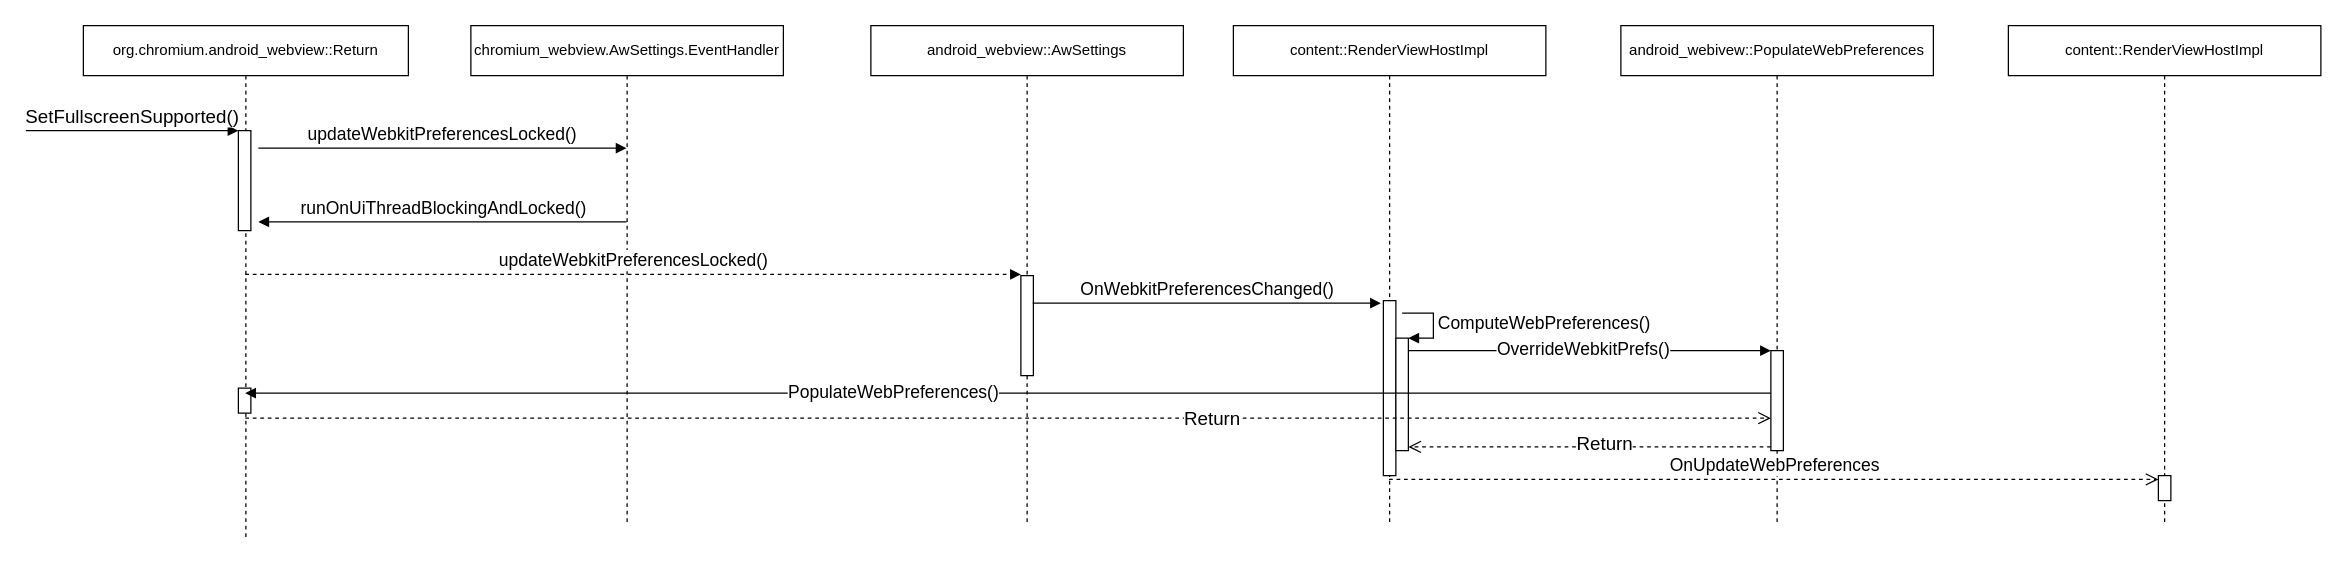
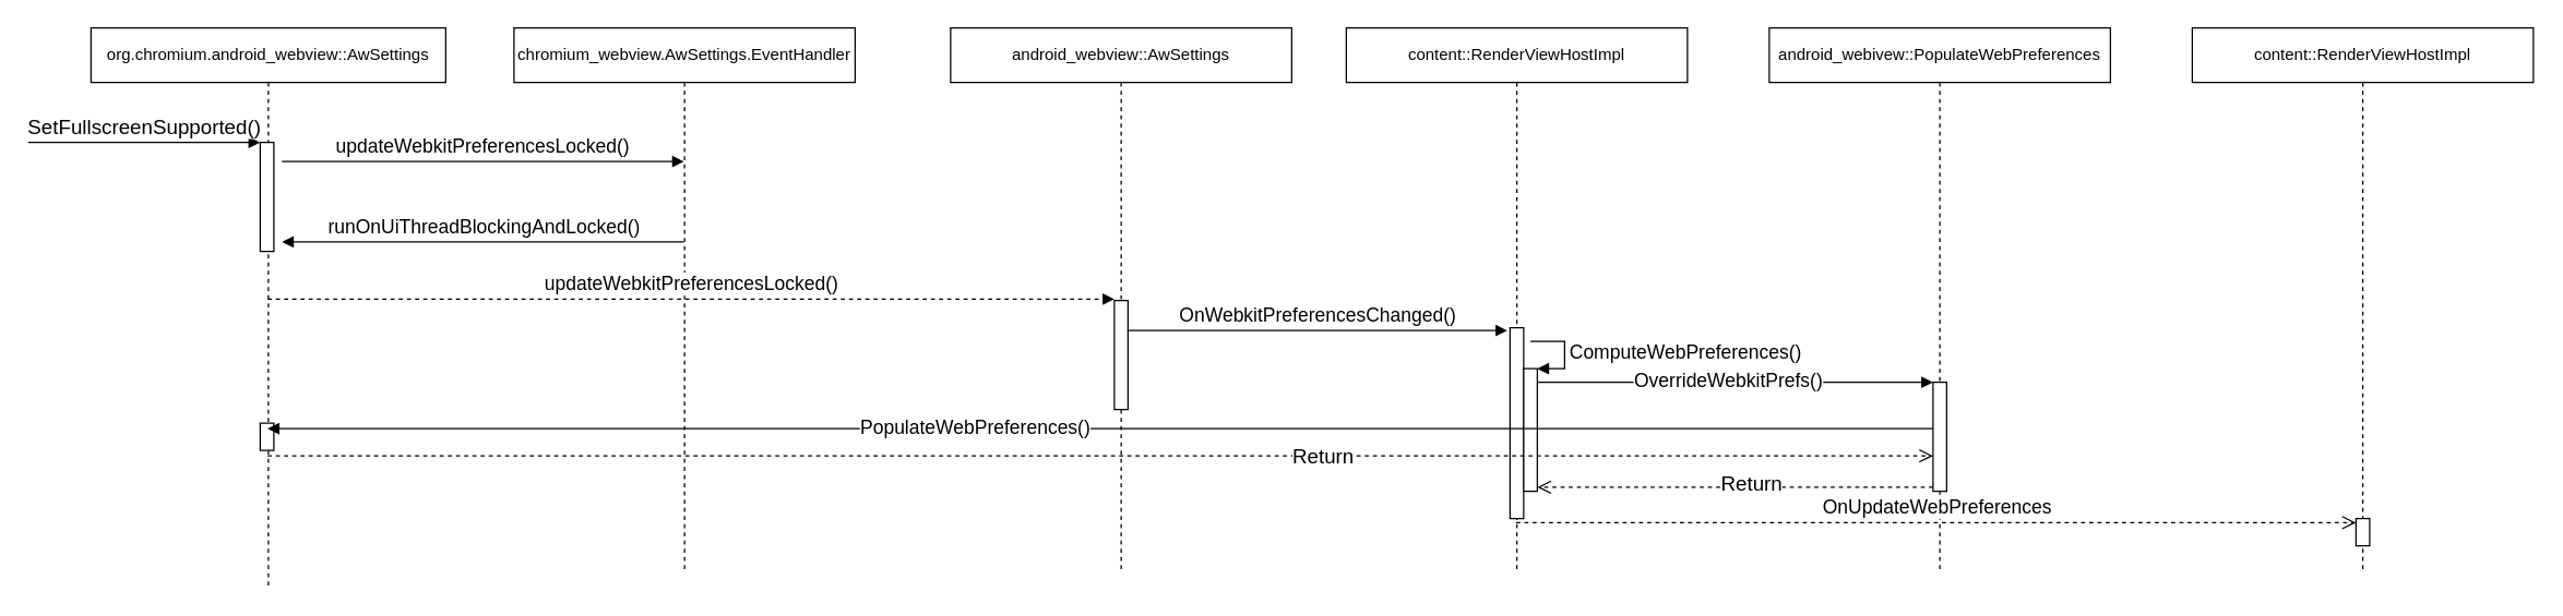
  <mxCell id="0" />
  <mxCell id="1" parent="0" />
- <mxCell id="2" value="org.chromium.android_webview::Return" style="shape=umlLifeline;perimeter=lifelinePerimeter;whiteSpace=wrap;html=1;container=1;collapsible=0;recursiveResize=0;outlineConnect=0;" vertex="1" parent="1"><mxGeometry x="66" y="20" width="260" height="410" as="geometry" /></mxCell>
+ <mxCell id="2" value="org.chromium.android_webview::AwSettings" style="shape=umlLifeline;perimeter=lifelinePerimeter;whiteSpace=wrap;html=1;container=1;collapsible=0;recursiveResize=0;outlineConnect=0;" vertex="1" parent="1"><mxGeometry x="66" y="20" width="260" height="410" as="geometry" /></mxCell>
  <mxCell id="3" value="" style="html=1;points=[];perimeter=orthogonalPerimeter;" vertex="1" parent="2"><mxGeometry x="124" y="84" width="10" height="80" as="geometry" /></mxCell>
  <mxCell id="4" value="" style="html=1;points=[];perimeter=orthogonalPerimeter;" vertex="1" parent="2"><mxGeometry x="124" y="290" width="10" height="20" as="geometry" /></mxCell>
  <mxCell id="5" value="chromium_webview.AwSettings.EventHandler" style="shape=umlLifeline;perimeter=lifelinePerimeter;whiteSpace=wrap;html=1;container=1;collapsible=0;recursiveResize=0;outlineConnect=0;" vertex="1" parent="1"><mxGeometry x="376" y="20" width="250" height="400" as="geometry" /></mxCell>
  <mxCell id="6" value="android_webview::AwSettings" style="shape=umlLifeline;perimeter=lifelinePerimeter;whiteSpace=wrap;html=1;container=1;collapsible=0;recursiveResize=0;outlineConnect=0;" vertex="1" parent="1"><mxGeometry x="696" y="20" width="250" height="400" as="geometry" /></mxCell>
  <mxCell id="7" value="" style="html=1;points=[];perimeter=orthogonalPerimeter;" vertex="1" parent="6"><mxGeometry x="120" y="200" width="10" height="80" as="geometry" /></mxCell>
  <mxCell id="8" value="SetFullscreenSupported()" style="html=1;verticalAlign=bottom;endArrow=block;fontSize=15;" edge="1" parent="1"><mxGeometry width="80" relative="1" as="geometry"><mxPoint x="20" y="104" as="sourcePoint" /><mxPoint x="190" y="104" as="targetPoint" /></mxGeometry></mxCell>
  <mxCell id="9" value="updateWebkitPreferencesLocked()" style="html=1;verticalAlign=bottom;endArrow=block;fontSize=14;" edge="1" parent="1"><mxGeometry width="80" relative="1" as="geometry"><mxPoint x="206" y="118" as="sourcePoint" /><mxPoint x="500.5" y="118" as="targetPoint" /></mxGeometry></mxCell>
  <mxCell id="10" value="&lt;font style=&quot;font-size: 14px&quot;&gt;updateWebkitPreferencesLocked()&lt;/font&gt;" style="html=1;verticalAlign=bottom;endArrow=block;dashed=1;" edge="1" parent="1" source="2"><mxGeometry width="80" relative="1" as="geometry"><mxPoint x="236.5" y="219" as="sourcePoint" /><mxPoint x="816" y="219" as="targetPoint" /></mxGeometry></mxCell>
  <mxCell id="11" value="runOnUiThreadBlockingAndLocked()" style="html=1;verticalAlign=bottom;endArrow=block;fontSize=14;" edge="1" parent="1"><mxGeometry width="80" relative="1" as="geometry"><mxPoint x="500.5" y="177" as="sourcePoint" /><mxPoint x="206" y="177" as="targetPoint" /></mxGeometry></mxCell>
  <mxCell id="12" value="content::RenderViewHostImpl" style="shape=umlLifeline;perimeter=lifelinePerimeter;whiteSpace=wrap;html=1;container=1;collapsible=0;recursiveResize=0;outlineConnect=0;" vertex="1" parent="1"><mxGeometry x="986" y="20" width="250" height="400" as="geometry" /></mxCell>
  <mxCell id="13" value="" style="html=1;points=[];perimeter=orthogonalPerimeter;" vertex="1" parent="12"><mxGeometry x="120" y="220" width="10" height="140" as="geometry" /></mxCell>
  <mxCell id="14" value="&lt;span style=&quot;white-space: normal;&quot;&gt;&lt;font style=&quot;font-size: 14px&quot;&gt;OnWebkitPreferencesChanged()&lt;/font&gt;&lt;/span&gt;" style="html=1;verticalAlign=bottom;endArrow=block;fontColor=#000000;" edge="1" parent="1"><mxGeometry width="80" relative="1" as="geometry"><mxPoint x="825.5" y="242" as="sourcePoint" /><mxPoint x="1104" y="242" as="targetPoint" /></mxGeometry></mxCell>
  <mxCell id="15" value="" style="html=1;points=[];perimeter=orthogonalPerimeter;" vertex="1" parent="1"><mxGeometry x="1116" y="270" width="10" height="90" as="geometry" /></mxCell>
  <mxCell id="16" value="&lt;span style=&quot;white-space: normal;&quot;&gt;&lt;font style=&quot;font-size: 14px&quot;&gt;ComputeWebPreferences()&lt;/font&gt;&lt;/span&gt;" style="edgeStyle=orthogonalEdgeStyle;html=1;align=left;spacingLeft=2;endArrow=block;rounded=0;entryX=1;entryY=0;fontColor=#000000;" edge="1" parent="1" target="15"><mxGeometry relative="1" as="geometry"><mxPoint x="1121" y="250" as="sourcePoint" /><Array as="points"><mxPoint x="1146" y="250" /></Array></mxGeometry></mxCell>
  <mxCell id="17" value="&lt;font style=&quot;font-size: 12px&quot;&gt;android_webivew::PopulateWebPreferences&lt;/font&gt;" style="shape=umlLifeline;perimeter=lifelinePerimeter;whiteSpace=wrap;html=1;container=1;collapsible=0;recursiveResize=0;outlineConnect=0;" vertex="1" parent="1"><mxGeometry x="1296" y="20" width="250" height="400" as="geometry" /></mxCell>
  <mxCell id="18" value="" style="html=1;points=[];perimeter=orthogonalPerimeter;" vertex="1" parent="17"><mxGeometry x="120" y="260" width="10" height="80" as="geometry" /></mxCell>
  <mxCell id="19" value="&lt;span style=&quot;white-space: normal;&quot;&gt;&lt;font style=&quot;font-size: 14px&quot;&gt;OverrideWebkitPrefs()&lt;/font&gt;&lt;/span&gt;" style="html=1;verticalAlign=bottom;endArrow=block;fontColor=#000000;" edge="1" parent="1"><mxGeometry x="-0.035" y="-10" width="80" relative="1" as="geometry"><mxPoint x="1126" y="280" as="sourcePoint" /><mxPoint x="1416" y="280" as="targetPoint" /><mxPoint as="offset" /></mxGeometry></mxCell>
  <mxCell id="20" value="" style="html=1;verticalAlign=bottom;endArrow=block;fontSize=15;fontColor=#000000;" edge="1" parent="1"><mxGeometry width="80" relative="1" as="geometry"><mxPoint x="1416" y="314" as="sourcePoint" /><mxPoint x="195.5" y="314" as="targetPoint" /></mxGeometry></mxCell>
  <mxCell id="21" value="&lt;span style=&quot;font-family: , &amp;#34;blinkmacsystemfont&amp;#34; , &amp;#34;segoe ui&amp;#34; , &amp;#34;roboto&amp;#34; , &amp;#34;oxygen&amp;#34; , &amp;#34;ubuntu&amp;#34; , &amp;#34;fira sans&amp;#34; , &amp;#34;droid sans&amp;#34; , &amp;#34;helvetica neue&amp;#34; , sans-serif ; font-size: 14px ; white-space: normal&quot;&gt;PopulateWebPreferences()&lt;/span&gt;" style="text;html=1;resizable=0;points=[];align=center;verticalAlign=middle;labelBackgroundColor=#ffffff;fontSize=15;fontColor=#000000;" vertex="1" connectable="0" parent="20"><mxGeometry x="0.152" y="-3" relative="1" as="geometry"><mxPoint as="offset" /></mxGeometry></mxCell>
  <mxCell id="22" value="" style="html=1;verticalAlign=bottom;endArrow=open;dashed=1;endSize=8;fontSize=15;fontColor=#000000;" edge="1" parent="1"><mxGeometry relative="1" as="geometry"><mxPoint x="195.5" y="334" as="sourcePoint" /><mxPoint x="1416" y="334" as="targetPoint" /></mxGeometry></mxCell>
  <mxCell id="23" value="Return" style="text;html=1;resizable=0;points=[];align=center;verticalAlign=middle;labelBackgroundColor=#ffffff;fontSize=15;fontColor=#000000;" vertex="1" connectable="0" parent="22"><mxGeometry x="0.266" y="1" relative="1" as="geometry"><mxPoint as="offset" /></mxGeometry></mxCell>
  <mxCell id="24" value="" style="html=1;verticalAlign=bottom;endArrow=open;dashed=1;endSize=8;fontSize=15;fontColor=#000000;" edge="1" parent="1"><mxGeometry relative="1" as="geometry"><mxPoint x="1416" y="357" as="sourcePoint" /><mxPoint x="1126" y="357" as="targetPoint" /></mxGeometry></mxCell>
  <mxCell id="25" value="Return" style="text;html=1;resizable=0;points=[];align=center;verticalAlign=middle;labelBackgroundColor=#ffffff;fontSize=15;fontColor=#000000;" vertex="1" connectable="0" parent="24"><mxGeometry x="-0.248" y="-4" relative="1" as="geometry"><mxPoint x="-25" as="offset" /></mxGeometry></mxCell>
  <mxCell id="26" value="content::RenderViewHostImpl" style="shape=umlLifeline;perimeter=lifelinePerimeter;whiteSpace=wrap;html=1;container=1;collapsible=0;recursiveResize=0;outlineConnect=0;" vertex="1" parent="1"><mxGeometry x="1606" y="20" width="250" height="400" as="geometry" /></mxCell>
  <mxCell id="27" value="" style="html=1;points=[];perimeter=orthogonalPerimeter;" vertex="1" parent="26"><mxGeometry x="120" y="360" width="10" height="20" as="geometry" /></mxCell>
  <mxCell id="28" value="&lt;span style=&quot;font-size: 14px ; white-space: normal&quot;&gt;OnUpdateWebPreferences&lt;/span&gt;" style="html=1;verticalAlign=bottom;endArrow=open;dashed=1;endSize=8;fontSize=15;fontColor=#000000;entryX=0;entryY=0.15;entryDx=0;entryDy=0;entryPerimeter=0;" edge="1" parent="1" source="12" target="27"><mxGeometry relative="1" as="geometry"><mxPoint x="766" y="450" as="sourcePoint" /><mxPoint x="686" y="450" as="targetPoint" /></mxGeometry></mxCell>
